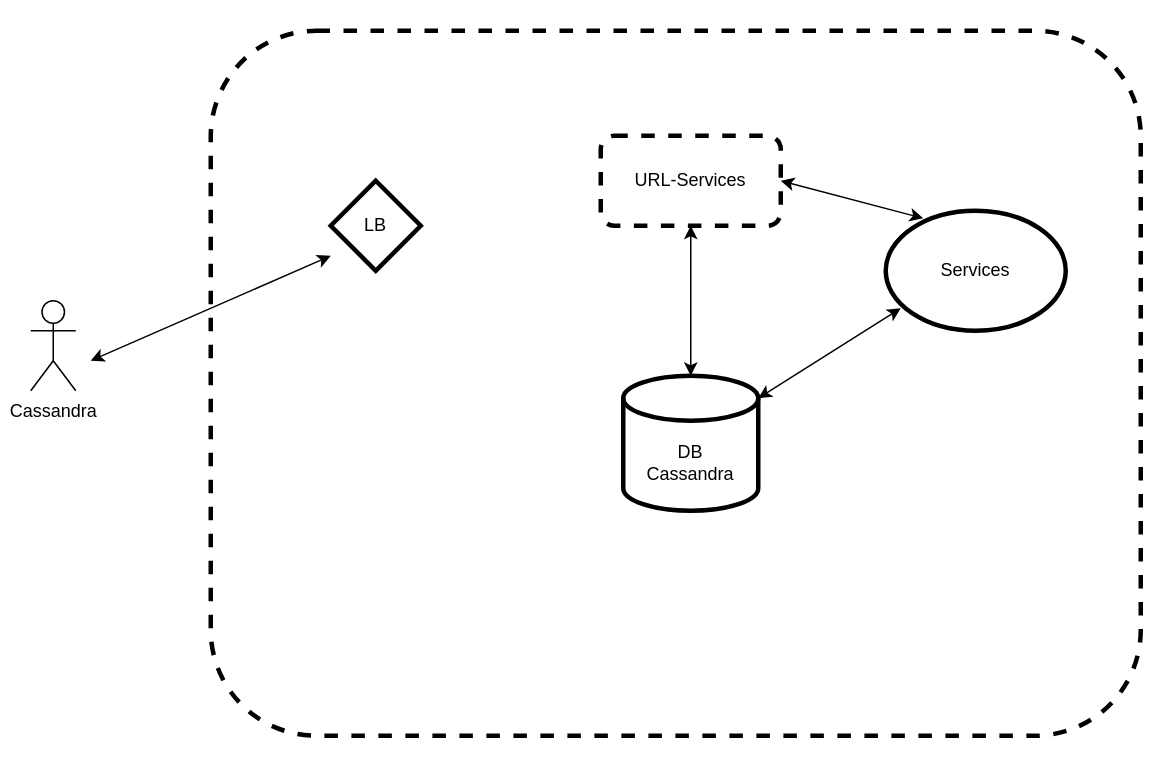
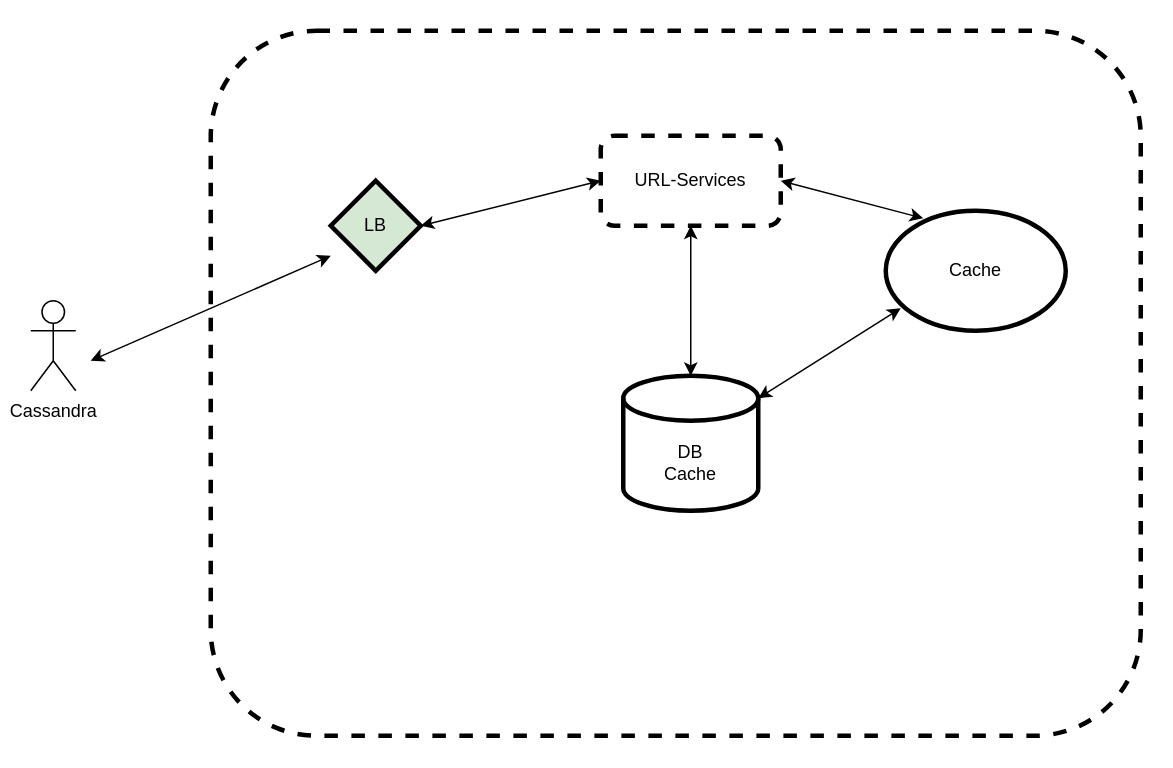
  <mxCell id="0" />
  <mxCell id="1" parent="0" />
  <mxCell id="2" value="Cassandra" style="shape=umlActor;verticalLabelPosition=bottom;verticalAlign=top;html=1;outlineConnect=0;" vertex="1" parent="1"><mxGeometry x="20" y="200" width="30" height="60" as="geometry" /></mxCell>
  <mxCell id="3" value="" style="rounded=1;whiteSpace=wrap;html=1;dashed=1;strokeWidth=3;" vertex="1" parent="1"><mxGeometry x="140" y="20" width="620" height="470" as="geometry" /></mxCell>
  <mxCell id="4" value="URL-Services" style="rounded=1;whiteSpace=wrap;html=1;strokeWidth=3;dashed=1;" vertex="1" parent="1"><mxGeometry x="400" y="90" width="120" height="60" as="geometry" /></mxCell>
- <mxCell id="5" value="DB&lt;br&gt;Cassandra" style="shape=cylinder3;whiteSpace=wrap;html=1;boundedLbl=1;backgroundOutline=1;size=15;strokeWidth=3;" vertex="1" parent="1"><mxGeometry x="415" y="250" width="90" height="90" as="geometry" /></mxCell>
+ <mxCell id="5" value="DB&lt;br&gt;Cache" style="shape=cylinder3;whiteSpace=wrap;html=1;boundedLbl=1;backgroundOutline=1;size=15;strokeWidth=3;" vertex="1" parent="1"><mxGeometry x="415" y="250" width="90" height="90" as="geometry" /></mxCell>
  <mxCell id="6" value="" style="endArrow=classic;startArrow=classic;html=1;rounded=0;" edge="1" parent="1"><mxGeometry width="50" height="50" relative="1" as="geometry"><mxPoint x="60" y="240" as="sourcePoint" /><mxPoint x="220" y="170" as="targetPoint" /></mxGeometry></mxCell>
  <mxCell id="7" value="" style="endArrow=classic;startArrow=classic;html=1;rounded=0;entryX=0.5;entryY=0;entryDx=0;entryDy=0;entryPerimeter=0;exitX=0.5;exitY=1;exitDx=0;exitDy=0;" edge="1" parent="1" source="4" target="5"><mxGeometry width="50" height="50" relative="1" as="geometry"><mxPoint x="290" y="230" as="sourcePoint" /><mxPoint x="410" y="230" as="targetPoint" /></mxGeometry></mxCell>
- <mxCell id="8" value="LB" style="rhombus;whiteSpace=wrap;html=1;strokeWidth=3;" vertex="1" parent="1"><mxGeometry x="220" y="120" width="60" height="60" as="geometry" /></mxCell>
- <mxCell id="10" value="Services" style="ellipse;whiteSpace=wrap;html=1;strokeWidth=3;" vertex="1" parent="1"><mxGeometry x="590" y="140" width="120" height="80" as="geometry" /></mxCell>
+ <mxCell id="8" value="LB" style="rhombus;whiteSpace=wrap;html=1;strokeWidth=3;fillColor=#d5e8d4;" vertex="1" parent="1"><mxGeometry x="220" y="120" width="60" height="60" as="geometry" /></mxCell>
+ <mxCell id="9" value="" style="endArrow=classic;startArrow=classic;html=1;rounded=0;exitX=0;exitY=0.5;exitDx=0;exitDy=0;entryX=1;entryY=0.5;entryDx=0;entryDy=0;" edge="1" parent="1" source="4" target="8"><mxGeometry width="50" height="50" relative="1" as="geometry"><mxPoint x="340" y="290" as="sourcePoint" /><mxPoint x="410" y="230" as="targetPoint" /></mxGeometry></mxCell>
+ <mxCell id="10" value="Cache" style="ellipse;whiteSpace=wrap;html=1;strokeWidth=3;" vertex="1" parent="1"><mxGeometry x="590" y="140" width="120" height="80" as="geometry" /></mxCell>
  <mxCell id="11" value="" style="endArrow=classic;startArrow=classic;html=1;rounded=0;entryX=0.208;entryY=0.063;entryDx=0;entryDy=0;entryPerimeter=0;exitX=1;exitY=0.5;exitDx=0;exitDy=0;" edge="1" parent="1" source="4" target="10"><mxGeometry width="50" height="50" relative="1" as="geometry"><mxPoint x="540" y="150" as="sourcePoint" /><mxPoint x="590" y="100" as="targetPoint" /></mxGeometry></mxCell>
  <mxCell id="12" value="" style="endArrow=classic;startArrow=classic;html=1;rounded=0;exitX=1;exitY=0;exitDx=0;exitDy=15;exitPerimeter=0;" edge="1" parent="1" source="5"><mxGeometry width="50" height="50" relative="1" as="geometry"><mxPoint x="550" y="255" as="sourcePoint" /><mxPoint x="600" y="205" as="targetPoint" /></mxGeometry></mxCell>
